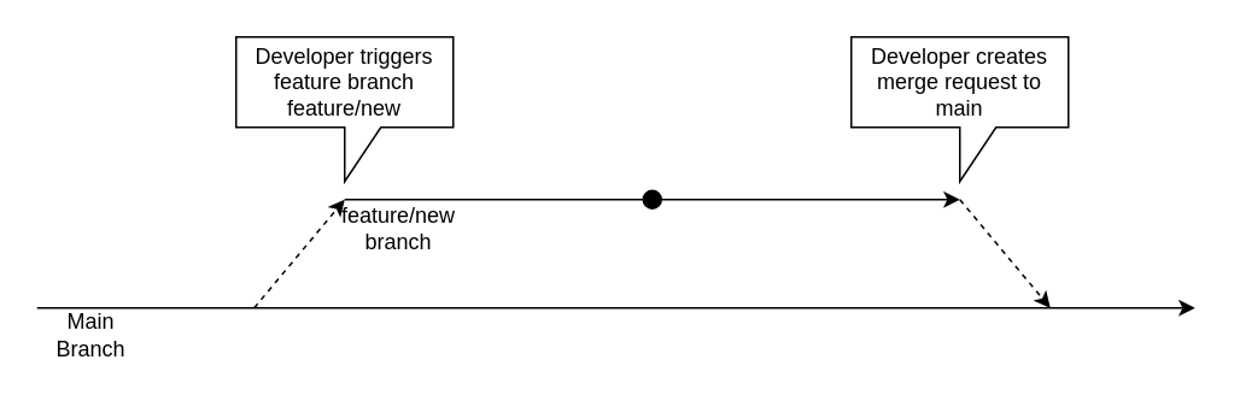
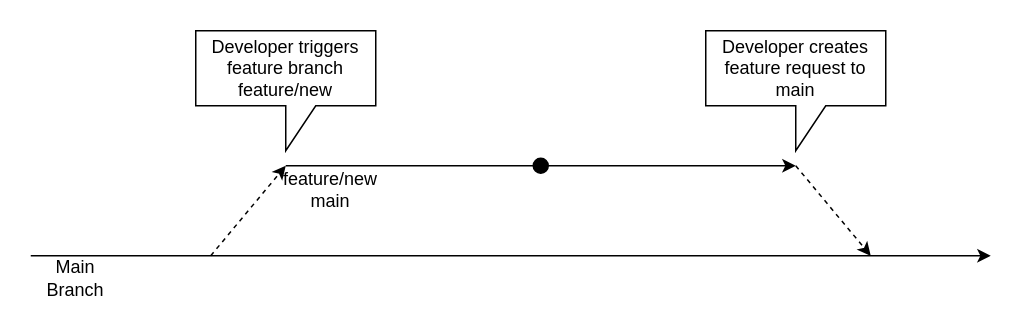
  <mxCell id="0" />
  <mxCell id="1" parent="0" />
  <mxCell id="2" value="" style="endArrow=classic;html=1;rounded=0;" parent="1" edge="1"><mxGeometry width="50" height="50" relative="1" as="geometry"><mxPoint x="20" y="170" as="sourcePoint" /><mxPoint x="660" y="170" as="targetPoint" /></mxGeometry></mxCell>
  <mxCell id="3" value="Main Branch" style="text;html=1;strokeColor=none;fillColor=none;align=center;verticalAlign=middle;whiteSpace=wrap;rounded=0;" parent="1" vertex="1"><mxGeometry x="20" y="170" width="60" height="30" as="geometry" /></mxCell>
  <mxCell id="4" value="" style="endArrow=classic;html=1;rounded=0;dashed=1;" parent="1" edge="1"><mxGeometry width="50" height="50" relative="1" as="geometry"><mxPoint x="140" y="170" as="sourcePoint" /><mxPoint x="190" y="110" as="targetPoint" /></mxGeometry></mxCell>
  <mxCell id="5" value="Developer triggers feature branch feature/new" style="shape=callout;whiteSpace=wrap;html=1;perimeter=calloutPerimeter;" parent="1" vertex="1"><mxGeometry x="130" y="20" width="120" height="80" as="geometry" /></mxCell>
  <mxCell id="6" value="" style="endArrow=classic;html=1;rounded=0;startArrow=none;" parent="1" source="7" edge="1"><mxGeometry width="50" height="50" relative="1" as="geometry"><mxPoint x="190" y="110" as="sourcePoint" /><mxPoint x="530" y="110" as="targetPoint" /></mxGeometry></mxCell>
  <mxCell id="7" value="" style="ellipse;whiteSpace=wrap;html=1;aspect=fixed;fillColor=#000000;" parent="1" vertex="1"><mxGeometry x="355" y="105" width="10" height="10" as="geometry" /></mxCell>
  <mxCell id="8" value="" style="endArrow=none;html=1;rounded=0;" parent="1" target="7" edge="1"><mxGeometry width="50" height="50" relative="1" as="geometry"><mxPoint x="190" y="110" as="sourcePoint" /><mxPoint x="460" y="110" as="targetPoint" /></mxGeometry></mxCell>
- <mxCell id="9" value="feature/new branch" style="text;html=1;strokeColor=none;fillColor=none;align=center;verticalAlign=middle;whiteSpace=wrap;rounded=0;" parent="1" vertex="1"><mxGeometry x="190" y="111" width="60" height="30" as="geometry" /></mxCell>
+ <mxCell id="9" value="feature/new main" style="text;html=1;strokeColor=none;fillColor=none;align=center;verticalAlign=middle;whiteSpace=wrap;rounded=0;" parent="1" vertex="1"><mxGeometry x="190" y="111" width="60" height="30" as="geometry" /></mxCell>
  <mxCell id="10" value="" style="endArrow=classic;html=1;rounded=0;dashed=1;" parent="1" edge="1"><mxGeometry width="50" height="50" relative="1" as="geometry"><mxPoint x="530" y="110" as="sourcePoint" /><mxPoint x="580" y="170" as="targetPoint" /></mxGeometry></mxCell>
- <mxCell id="11" value="Developer creates merge request to main" style="shape=callout;whiteSpace=wrap;html=1;perimeter=calloutPerimeter;" parent="1" vertex="1"><mxGeometry x="470" y="20" width="120" height="80" as="geometry" /></mxCell>
+ <mxCell id="11" value="Developer creates feature request to main" style="shape=callout;whiteSpace=wrap;html=1;perimeter=calloutPerimeter;" parent="1" vertex="1"><mxGeometry x="470" y="20" width="120" height="80" as="geometry" /></mxCell>
